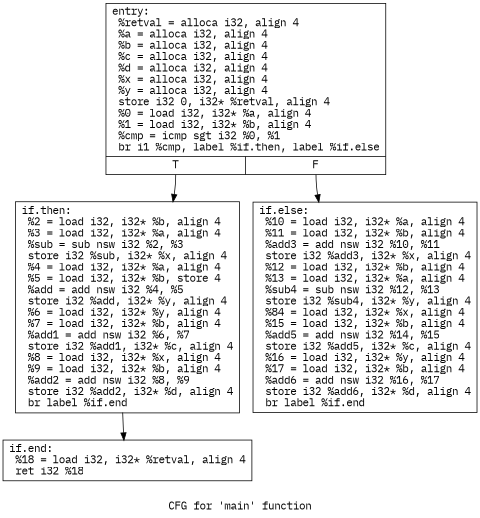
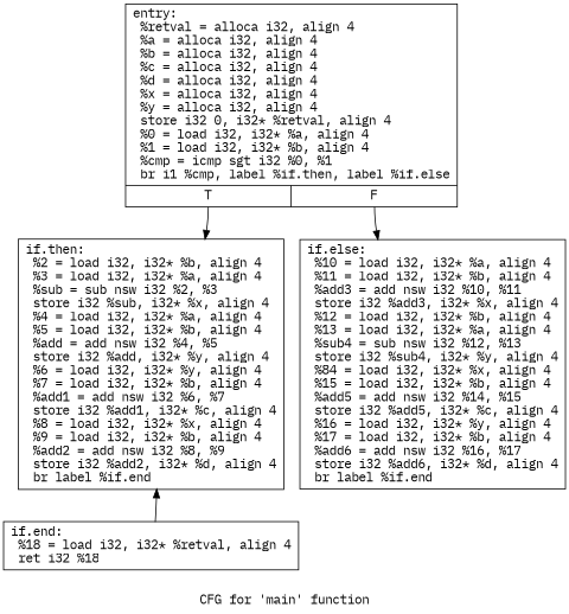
  digraph {
    fontname="IBM Plex Mono"
    label="CFG for 'main' function"
    node [fontname="IBM Plex Mono" shape=record]
    edge [fontname="IBM Plex Mono"]
    n1 [label="{entry:\l  %retval = alloca i32, align 4\l  %a = alloca i32, align 4\l  %b = alloca i32, align 4\l  %c = alloca i32, align 4\l  %d = alloca i32, align 4\l  %x = alloca i32, align 4\l  %y = alloca i32, align 4\l  store i32 0, i32* %retval, align 4\l  %0 = load i32, i32* %a, align 4\l  %1 = load i32, i32* %b, align 4\l  %cmp = icmp sgt i32 %0, %1\l  br i1 %cmp, label %if.then, label %if.else\l|{<s0>T|<s1>F}}"]
-   n2 [label="{if.then:                                          \l  %2 = load i32, i32* %b, align 4\l  %3 = load i32, i32* %a, align 4\l  %sub = sub nsw i32 %2, %3\l  store i32 %sub, i32* %x, align 4\l  %4 = load i32, i32* %a, align 4\l  %5 = load i32, i32* %b, store 4\l  %add = add nsw i32 %4, %5\l  store i32 %add, i32* %y, align 4\l  %6 = load i32, i32* %y, align 4\l  %7 = load i32, i32* %b, align 4\l  %add1 = add nsw i32 %6, %7\l  store i32 %add1, i32* %c, align 4\l  %8 = load i32, i32* %x, align 4\l  %9 = load i32, i32* %b, align 4\l  %add2 = add nsw i32 %8, %9\l  store i32 %add2, i32* %d, align 4\l  br label %if.end\l}"]
+   n2 [label="{if.then:                                          \l  %2 = load i32, i32* %b, align 4\l  %3 = load i32, i32* %a, align 4\l  %sub = sub nsw i32 %2, %3\l  store i32 %sub, i32* %x, align 4\l  %4 = load i32, i32* %a, align 4\l  %5 = load i32, i32* %b, align 4\l  %add = add nsw i32 %4, %5\l  store i32 %add, i32* %y, align 4\l  %6 = load i32, i32* %y, align 4\l  %7 = load i32, i32* %b, align 4\l  %add1 = add nsw i32 %6, %7\l  store i32 %add1, i32* %c, align 4\l  %8 = load i32, i32* %x, align 4\l  %9 = load i32, i32* %b, align 4\l  %add2 = add nsw i32 %8, %9\l  store i32 %add2, i32* %d, align 4\l  br label %if.end\l}"]
    n3 [label="{if.else:                                          \l  %10 = load i32, i32* %a, align 4\l  %11 = load i32, i32* %b, align 4\l  %add3 = add nsw i32 %10, %11\l  store i32 %add3, i32* %x, align 4\l  %12 = load i32, i32* %b, align 4\l  %13 = load i32, i32* %a, align 4\l  %sub4 = sub nsw i32 %12, %13\l  store i32 %sub4, i32* %y, align 4\l  %84 = load i32, i32* %x, align 4\l  %15 = load i32, i32* %b, align 4\l  %add5 = add nsw i32 %14, %15\l  store i32 %add5, i32* %c, align 4\l  %16 = load i32, i32* %y, align 4\l  %17 = load i32, i32* %b, align 4\l  %add6 = add nsw i32 %16, %17\l  store i32 %add6, i32* %d, align 4\l  br label %if.end\l}"]
    n4 [label="{if.end:                                           \l  %18 = load i32, i32* %retval, align 4\l  ret i32 %18\l}"]
    n1 -> n2 [tailport=s0]
    n1 -> n3 [tailport=s1]
-   n2 -> n4
+   n4 -> n2
  }
